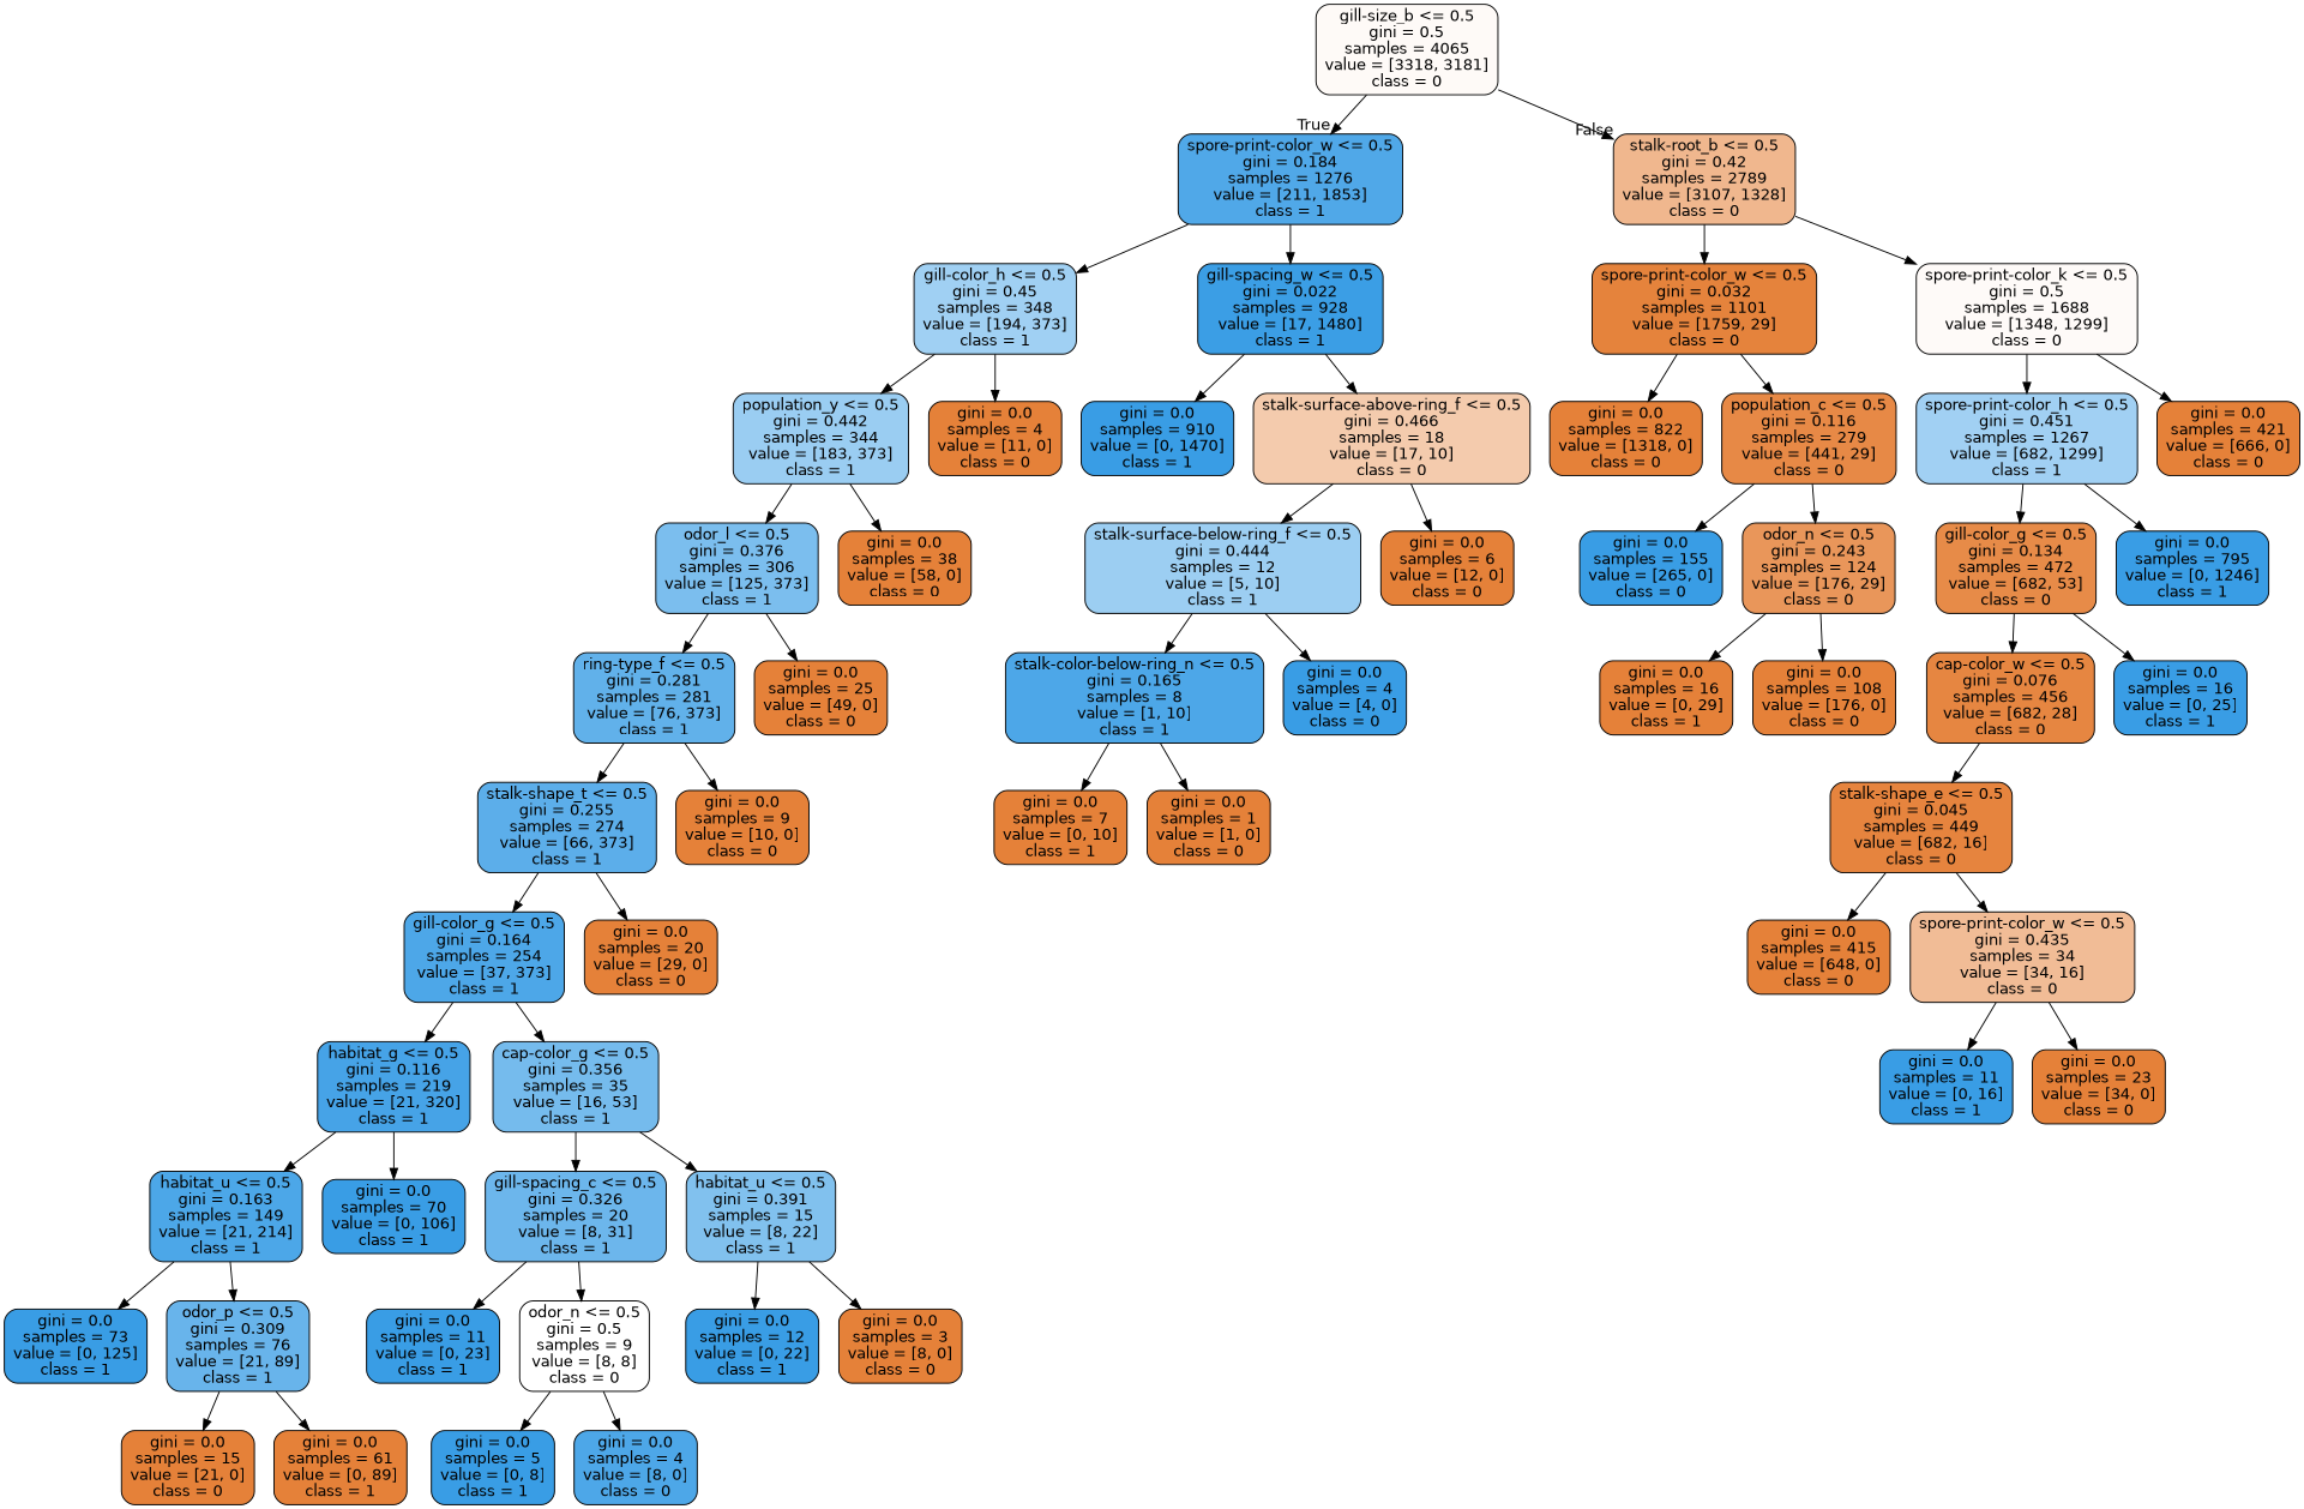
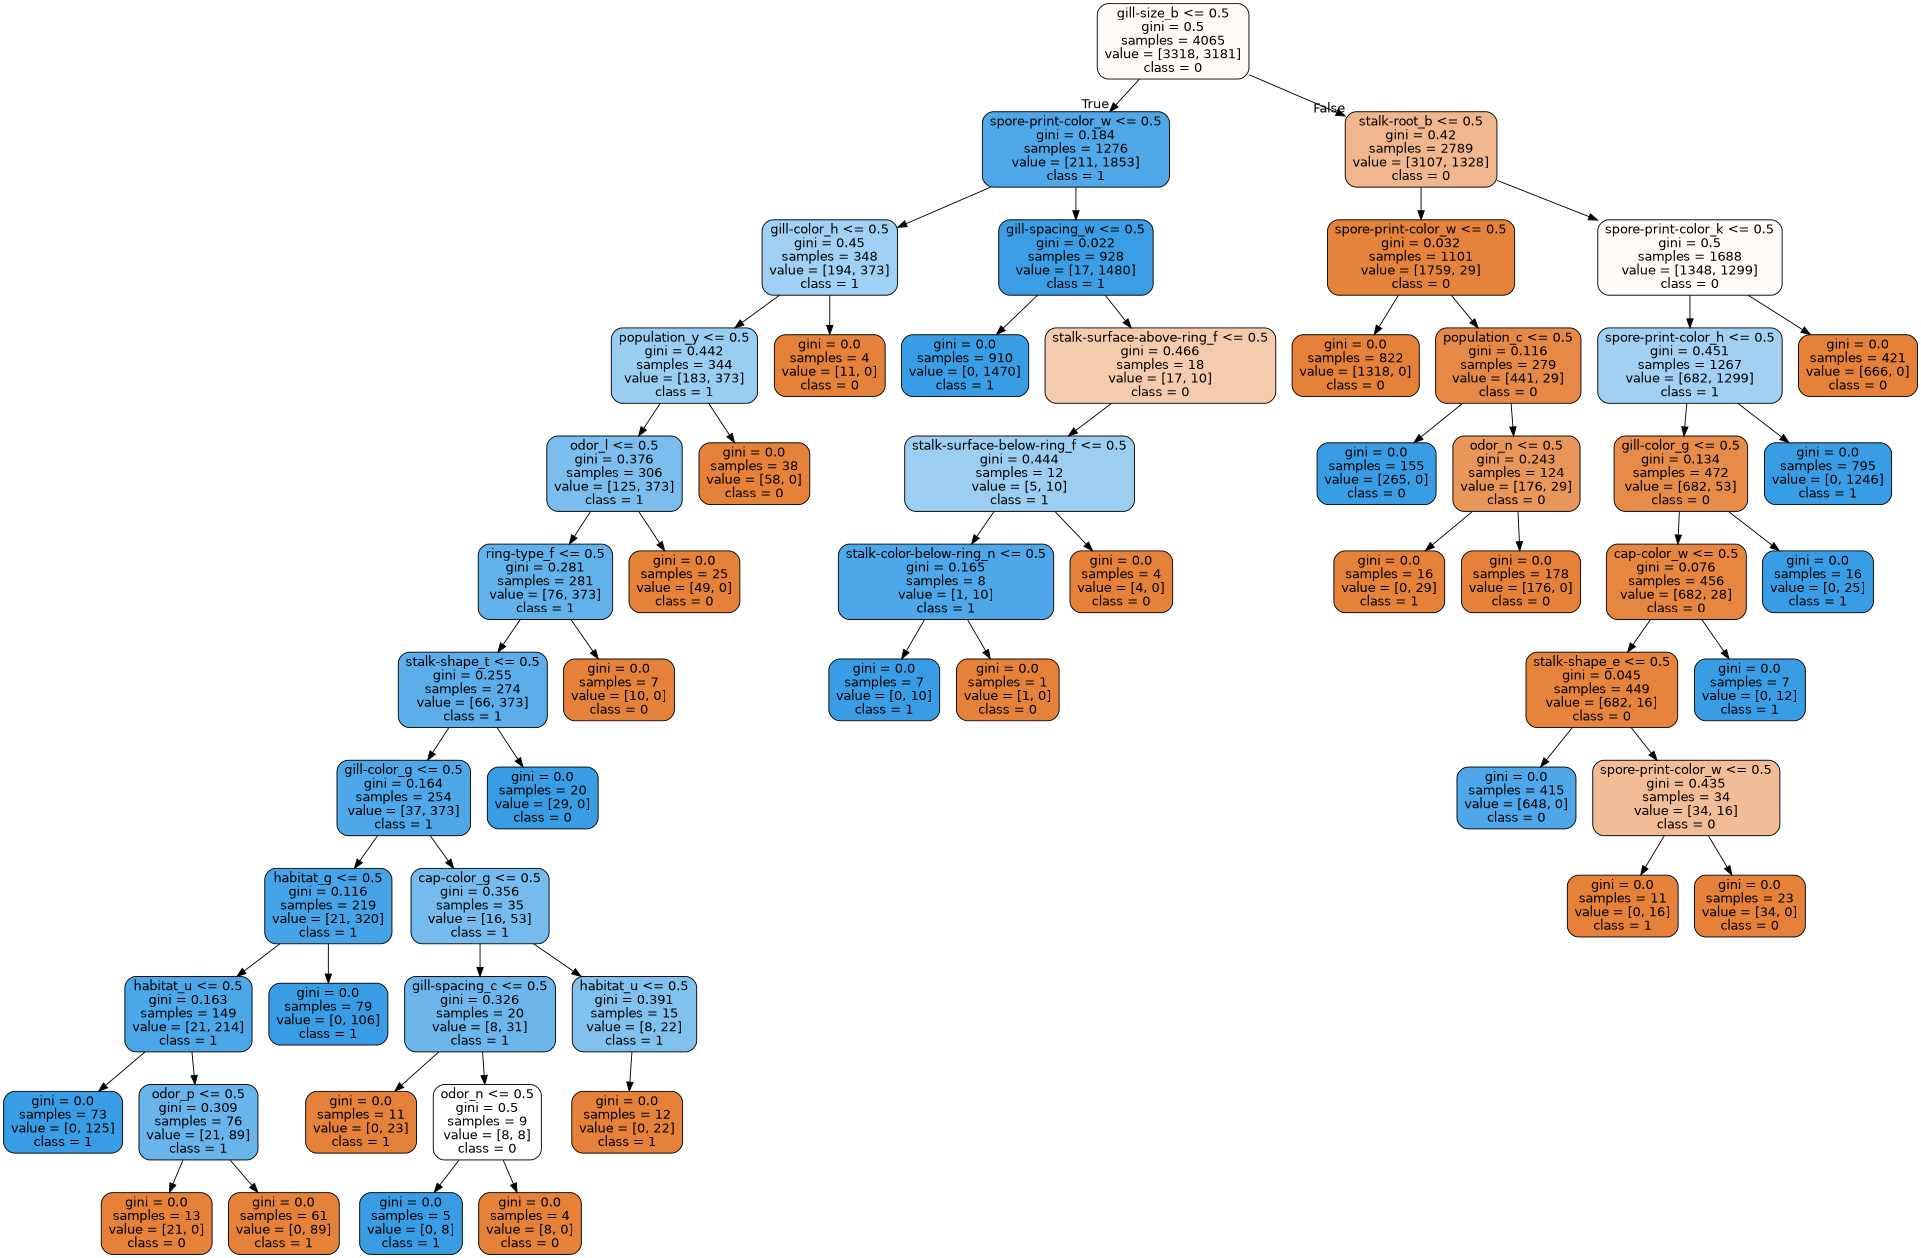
  digraph {
    node [color=black fillcolor="#e58139" fontname=helvetica shape=box style="filled, rounded"]
    edge [fontname=helvetica]
    n1 [fillcolor="#fefaf7" label="gill-size_b <= 0.5\ngini = 0.5\nsamples = 4065\nvalue = [3318, 3181]\nclass = 0"]
    n2 [fillcolor="#50a8e8" label="spore-print-color_w <= 0.5\ngini = 0.184\nsamples = 1276\nvalue = [211, 1853]\nclass = 1"]
    n3 [fillcolor="#f0b78e" label="stalk-root_b <= 0.5\ngini = 0.42\nsamples = 2789\nvalue = [3107, 1328]\nclass = 0"]
    n4 [fillcolor="#a0d0f3" label="gill-color_h <= 0.5\ngini = 0.45\nsamples = 348\nvalue = [194, 373]\nclass = 1"]
    n5 [fillcolor="#3b9ee5" label="gill-spacing_w <= 0.5\ngini = 0.022\nsamples = 928\nvalue = [17, 1480]\nclass = 1"]
    n6 [fillcolor="#e5833c" label="spore-print-color_w <= 0.5\ngini = 0.032\nsamples = 1101\nvalue = [1759, 29]\nclass = 0"]
    n7 [fillcolor="#fefaf8" label="spore-print-color_k <= 0.5\ngini = 0.5\nsamples = 1688\nvalue = [1348, 1299]\nclass = 0"]
    n8 [fillcolor="#9acdf2" label="population_y <= 0.5\ngini = 0.442\nsamples = 344\nvalue = [183, 373]\nclass = 1"]
    n9 [label="gini = 0.0\nsamples = 4\nvalue = [11, 0]\nclass = 0"]
    n10 [fillcolor="#399de5" label="gini = 0.0\nsamples = 910\nvalue = [0, 1470]\nclass = 1"]
    n11 [fillcolor="#f4cbad" label="stalk-surface-above-ring_f <= 0.5\ngini = 0.466\nsamples = 18\nvalue = [17, 10]\nclass = 0"]
    n12 [fillcolor="#7bbeee" label="odor_l <= 0.5\ngini = 0.376\nsamples = 306\nvalue = [125, 373]\nclass = 1"]
    n13 [label="gini = 0.0\nsamples = 38\nvalue = [58, 0]\nclass = 0"]
    n14 [fillcolor="#61b1ea" label="ring-type_f <= 0.5\ngini = 0.281\nsamples = 281\nvalue = [76, 373]\nclass = 1"]
    n15 [label="gini = 0.0\nsamples = 25\nvalue = [49, 0]\nclass = 0"]
    n16 [fillcolor="#5caeea" label="stalk-shape_t <= 0.5\ngini = 0.255\nsamples = 274\nvalue = [66, 373]\nclass = 1"]
-   n17 [label="gini = 0.0\nsamples = 9\nvalue = [10, 0]\nclass = 0"]
+   n17 [label="gini = 0.0\nsamples = 7\nvalue = [10, 0]\nclass = 0"]
    n18 [fillcolor="#4da7e8" label="gill-color_g <= 0.5\ngini = 0.164\nsamples = 254\nvalue = [37, 373]\nclass = 1"]
-   n19 [label="gini = 0.0\nsamples = 20\nvalue = [29, 0]\nclass = 0"]
+   n19 [fillcolor="#399de5" label="gini = 0.0\nsamples = 20\nvalue = [29, 0]\nclass = 0"]
    n20 [fillcolor="#46a3e7" label="habitat_g <= 0.5\ngini = 0.116\nsamples = 219\nvalue = [21, 320]\nclass = 1"]
    n21 [fillcolor="#75bbed" label="cap-color_g <= 0.5\ngini = 0.356\nsamples = 35\nvalue = [16, 53]\nclass = 1"]
    n22 [fillcolor="#4ca7e8" label="habitat_u <= 0.5\ngini = 0.163\nsamples = 149\nvalue = [21, 214]\nclass = 1"]
-   n23 [fillcolor="#399de5" label="gini = 0.0\nsamples = 70\nvalue = [0, 106]\nclass = 1"]
+   n23 [fillcolor="#399de5" label="gini = 0.0\nsamples = 79\nvalue = [0, 106]\nclass = 1"]
    n24 [fillcolor="#6cb6ec" label="gill-spacing_c <= 0.5\ngini = 0.326\nsamples = 20\nvalue = [8, 31]\nclass = 1"]
    n25 [fillcolor="#81c1ee" label="habitat_u <= 0.5\ngini = 0.391\nsamples = 15\nvalue = [8, 22]\nclass = 1"]
    n26 [fillcolor="#399de5" label="gini = 0.0\nsamples = 73\nvalue = [0, 125]\nclass = 1"]
    n27 [fillcolor="#68b4eb" label="odor_p <= 0.5\ngini = 0.309\nsamples = 76\nvalue = [21, 89]\nclass = 1"]
-   n28 [label="gini = 0.0\nsamples = 15\nvalue = [21, 0]\nclass = 0"]
+   n28 [label="gini = 0.0\nsamples = 13\nvalue = [21, 0]\nclass = 0"]
    n29 [label="gini = 0.0\nsamples = 61\nvalue = [0, 89]\nclass = 1"]
-   n30 [fillcolor="#399de5" label="gini = 0.0\nsamples = 11\nvalue = [0, 23]\nclass = 1"]
+   n30 [label="gini = 0.0\nsamples = 11\nvalue = [0, 23]\nclass = 1"]
    n31 [fillcolor="#ffffff" label="odor_n <= 0.5\ngini = 0.5\nsamples = 9\nvalue = [8, 8]\nclass = 0"]
-   n32 [fillcolor="#399de5" label="gini = 0.0\nsamples = 12\nvalue = [0, 22]\nclass = 1"]
-   n33 [label="gini = 0.0\nsamples = 3\nvalue = [8, 0]\nclass = 0"]
+   n32 [label="gini = 0.0\nsamples = 12\nvalue = [0, 22]\nclass = 1"]
    n34 [fillcolor="#399de5" label="gini = 0.0\nsamples = 5\nvalue = [0, 8]\nclass = 1"]
-   n35 [fillcolor="#4da7e8" label="gini = 0.0\nsamples = 4\nvalue = [8, 0]\nclass = 0"]
+   n35 [label="gini = 0.0\nsamples = 4\nvalue = [8, 0]\nclass = 0"]
    n36 [fillcolor="#9ccef2" label="stalk-surface-below-ring_f <= 0.5\ngini = 0.444\nsamples = 12\nvalue = [5, 10]\nclass = 1"]
-   n37 [label="gini = 0.0\nsamples = 6\nvalue = [12, 0]\nclass = 0"]
    n38 [fillcolor="#4da7e8" label="stalk-color-below-ring_n <= 0.5\ngini = 0.165\nsamples = 8\nvalue = [1, 10]\nclass = 1"]
-   n39 [fillcolor="#399de5" label="gini = 0.0\nsamples = 4\nvalue = [4, 0]\nclass = 0"]
-   n40 [label="gini = 0.0\nsamples = 7\nvalue = [0, 10]\nclass = 1"]
+   n39 [label="gini = 0.0\nsamples = 4\nvalue = [4, 0]\nclass = 0"]
+   n40 [fillcolor="#399de5" label="gini = 0.0\nsamples = 7\nvalue = [0, 10]\nclass = 1"]
    n41 [label="gini = 0.0\nsamples = 1\nvalue = [1, 0]\nclass = 0"]
    n42 [label="gini = 0.0\nsamples = 822\nvalue = [1318, 0]\nclass = 0"]
    n43 [fillcolor="#e78946" label="population_c <= 0.5\ngini = 0.116\nsamples = 279\nvalue = [441, 29]\nclass = 0"]
    n44 [fillcolor="#a1d0f3" label="spore-print-color_h <= 0.5\ngini = 0.451\nsamples = 1267\nvalue = [682, 1299]\nclass = 1"]
    n45 [label="gini = 0.0\nsamples = 421\nvalue = [666, 0]\nclass = 0"]
    n46 [fillcolor="#399de5" label="gini = 0.0\nsamples = 155\nvalue = [265, 0]\nclass = 0"]
    n47 [fillcolor="#e9965a" label="odor_n <= 0.5\ngini = 0.243\nsamples = 124\nvalue = [176, 29]\nclass = 0"]
    n48 [label="gini = 0.0\nsamples = 16\nvalue = [0, 29]\nclass = 1"]
-   n49 [label="gini = 0.0\nsamples = 108\nvalue = [176, 0]\nclass = 0"]
+   n49 [label="gini = 0.0\nsamples = 178\nvalue = [176, 0]\nclass = 0"]
    n50 [fillcolor="#e78b48" label="gill-color_g <= 0.5\ngini = 0.134\nsamples = 472\nvalue = [682, 53]\nclass = 0"]
    n51 [fillcolor="#399de5" label="gini = 0.0\nsamples = 795\nvalue = [0, 1246]\nclass = 1"]
    n52 [fillcolor="#e68641" label="cap-color_w <= 0.5\ngini = 0.076\nsamples = 456\nvalue = [682, 28]\nclass = 0"]
    n53 [fillcolor="#399de5" label="gini = 0.0\nsamples = 16\nvalue = [0, 25]\nclass = 1"]
    n54 [fillcolor="#e6843e" label="stalk-shape_e <= 0.5\ngini = 0.045\nsamples = 449\nvalue = [682, 16]\nclass = 0"]
-   n56 [label="gini = 0.0\nsamples = 415\nvalue = [648, 0]\nclass = 0"]
+   n55 [fillcolor="#399de5" label="gini = 0.0\nsamples = 7\nvalue = [0, 12]\nclass = 1"]
+   n56 [fillcolor="#4da7e8" label="gini = 0.0\nsamples = 415\nvalue = [648, 0]\nclass = 0"]
    n57 [fillcolor="#f1bc96" label="spore-print-color_w <= 0.5\ngini = 0.435\nsamples = 34\nvalue = [34, 16]\nclass = 0"]
-   n58 [fillcolor="#399de5" label="gini = 0.0\nsamples = 11\nvalue = [0, 16]\nclass = 1"]
+   n58 [label="gini = 0.0\nsamples = 11\nvalue = [0, 16]\nclass = 1"]
    n59 [label="gini = 0.0\nsamples = 23\nvalue = [34, 0]\nclass = 0"]
    n1 -> n2 [headlabel=True labelangle=45 labeldistance=2.5]
    n1 -> n3 [headlabel=False labelangle=-45 labeldistance=2.5]
    n2 -> n4
    n2 -> n5
    n3 -> n6
    n3 -> n7
    n4 -> n8
    n4 -> n9
    n5 -> n10
    n5 -> n11
    n6 -> n42
    n6 -> n43
    n7 -> n44
    n7 -> n45
    n8 -> n12
    n8 -> n13
    n11 -> n36
-   n11 -> n37
    n12 -> n14
    n12 -> n15
    n14 -> n16
    n14 -> n17
    n16 -> n18
    n16 -> n19
    n18 -> n20
    n18 -> n21
    n20 -> n22
    n20 -> n23
    n21 -> n24
    n21 -> n25
    n22 -> n26
    n22 -> n27
    n24 -> n30
    n24 -> n31
    n25 -> n32
-   n25 -> n33
    n27 -> n28
    n27 -> n29
    n31 -> n34
    n31 -> n35
    n36 -> n38
    n36 -> n39
    n38 -> n40
    n38 -> n41
    n43 -> n46
    n43 -> n47
    n44 -> n50
    n44 -> n51
    n47 -> n48
    n47 -> n49
    n50 -> n52
    n50 -> n53
    n52 -> n54
+   n52 -> n55
    n54 -> n56
    n54 -> n57
    n57 -> n58
    n57 -> n59
  }
